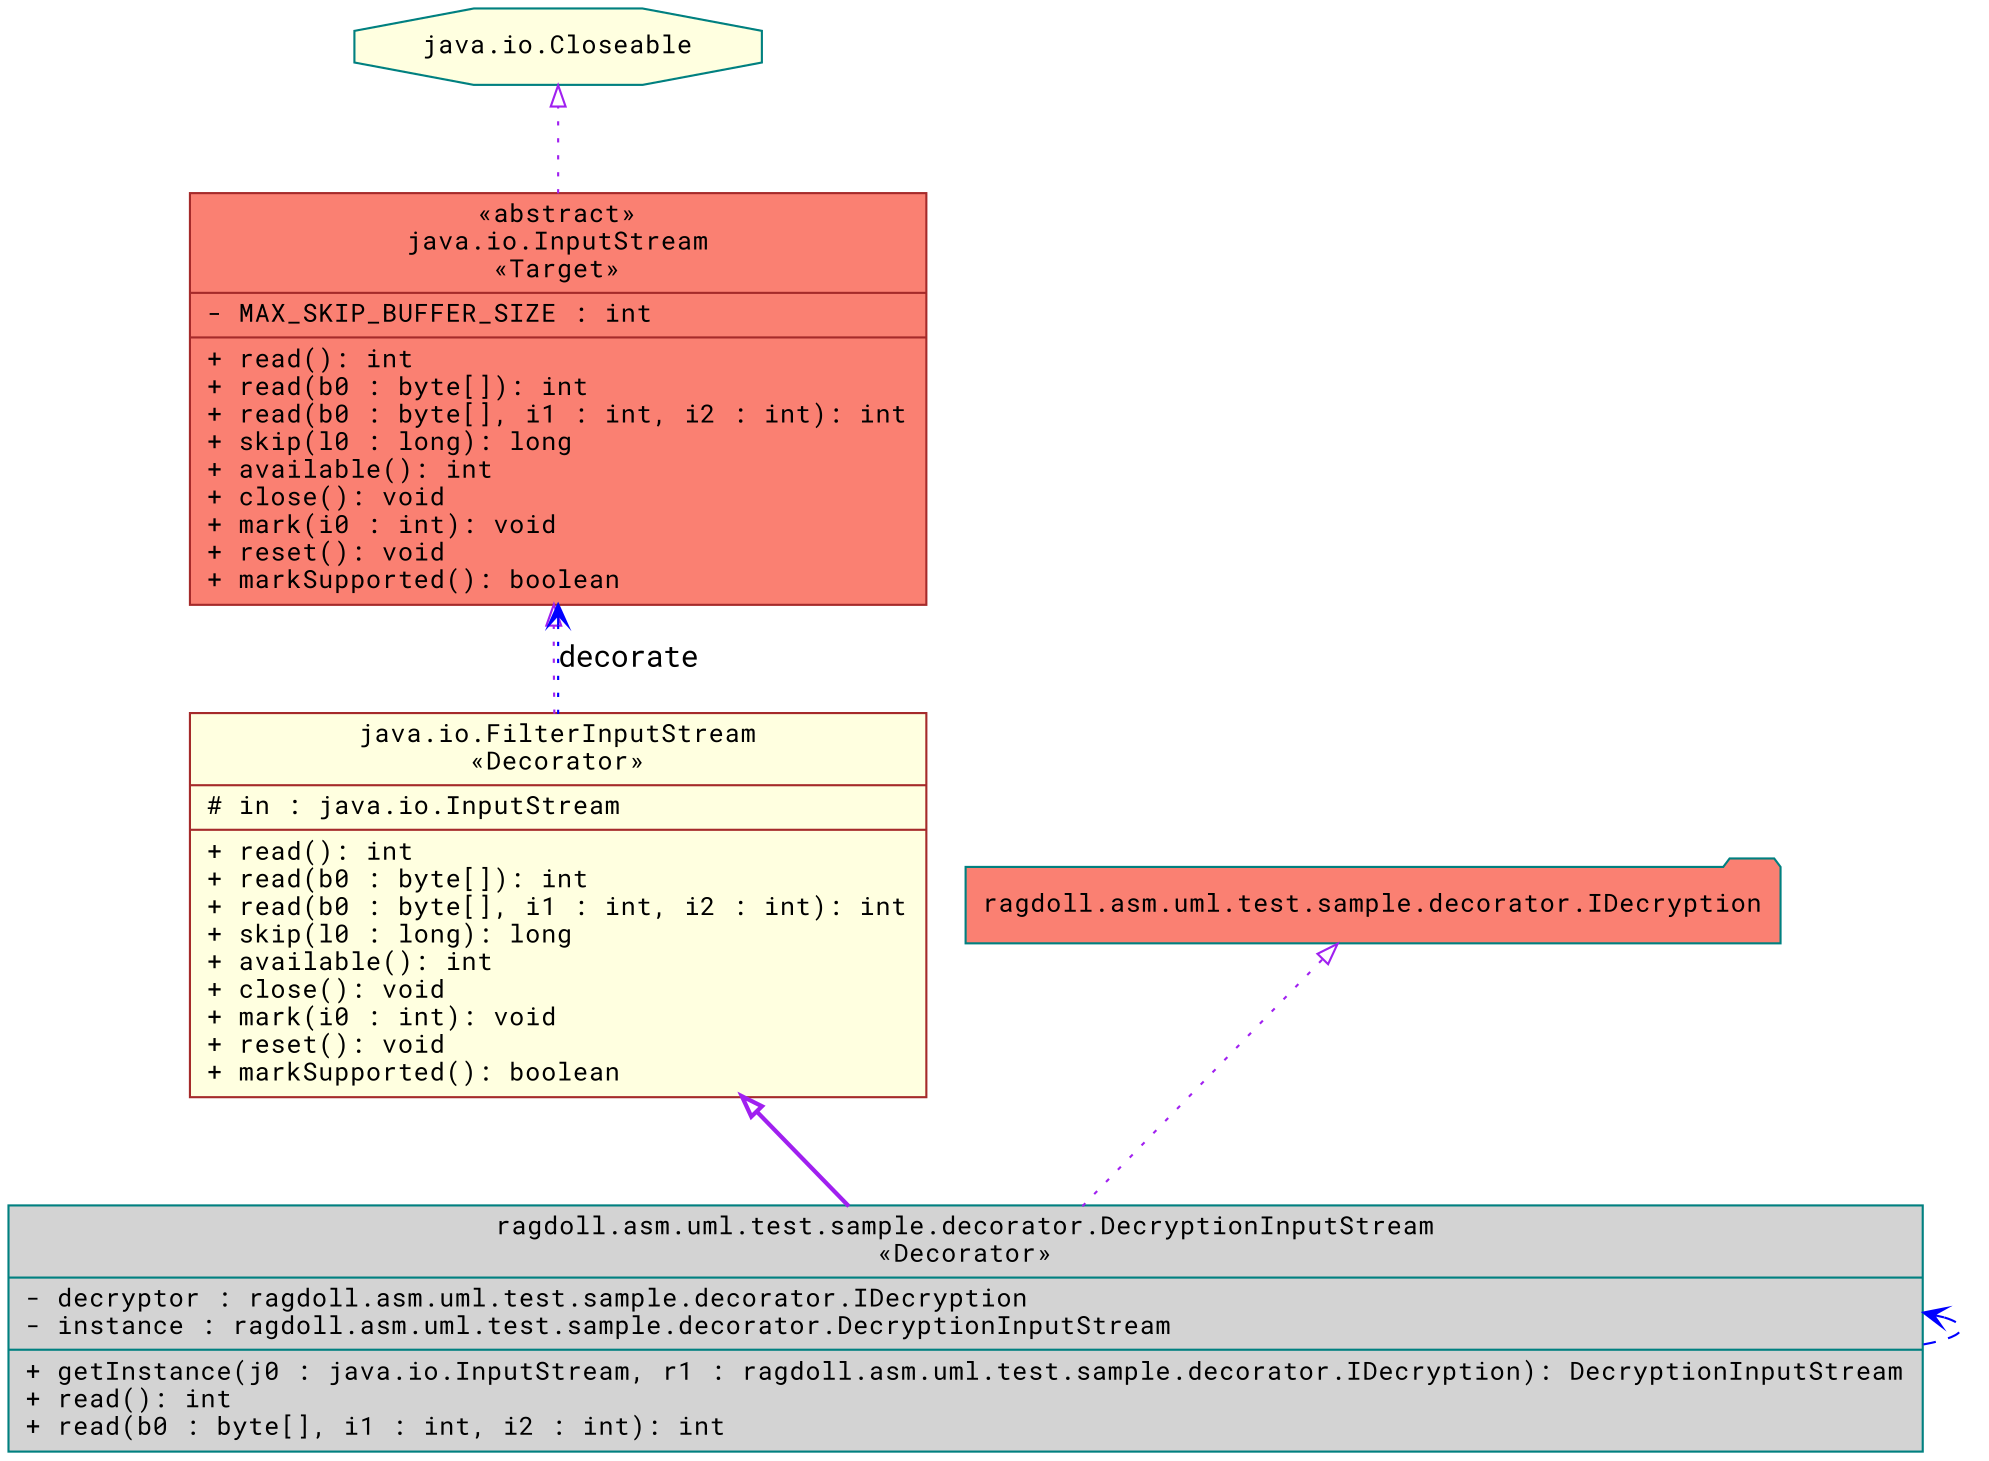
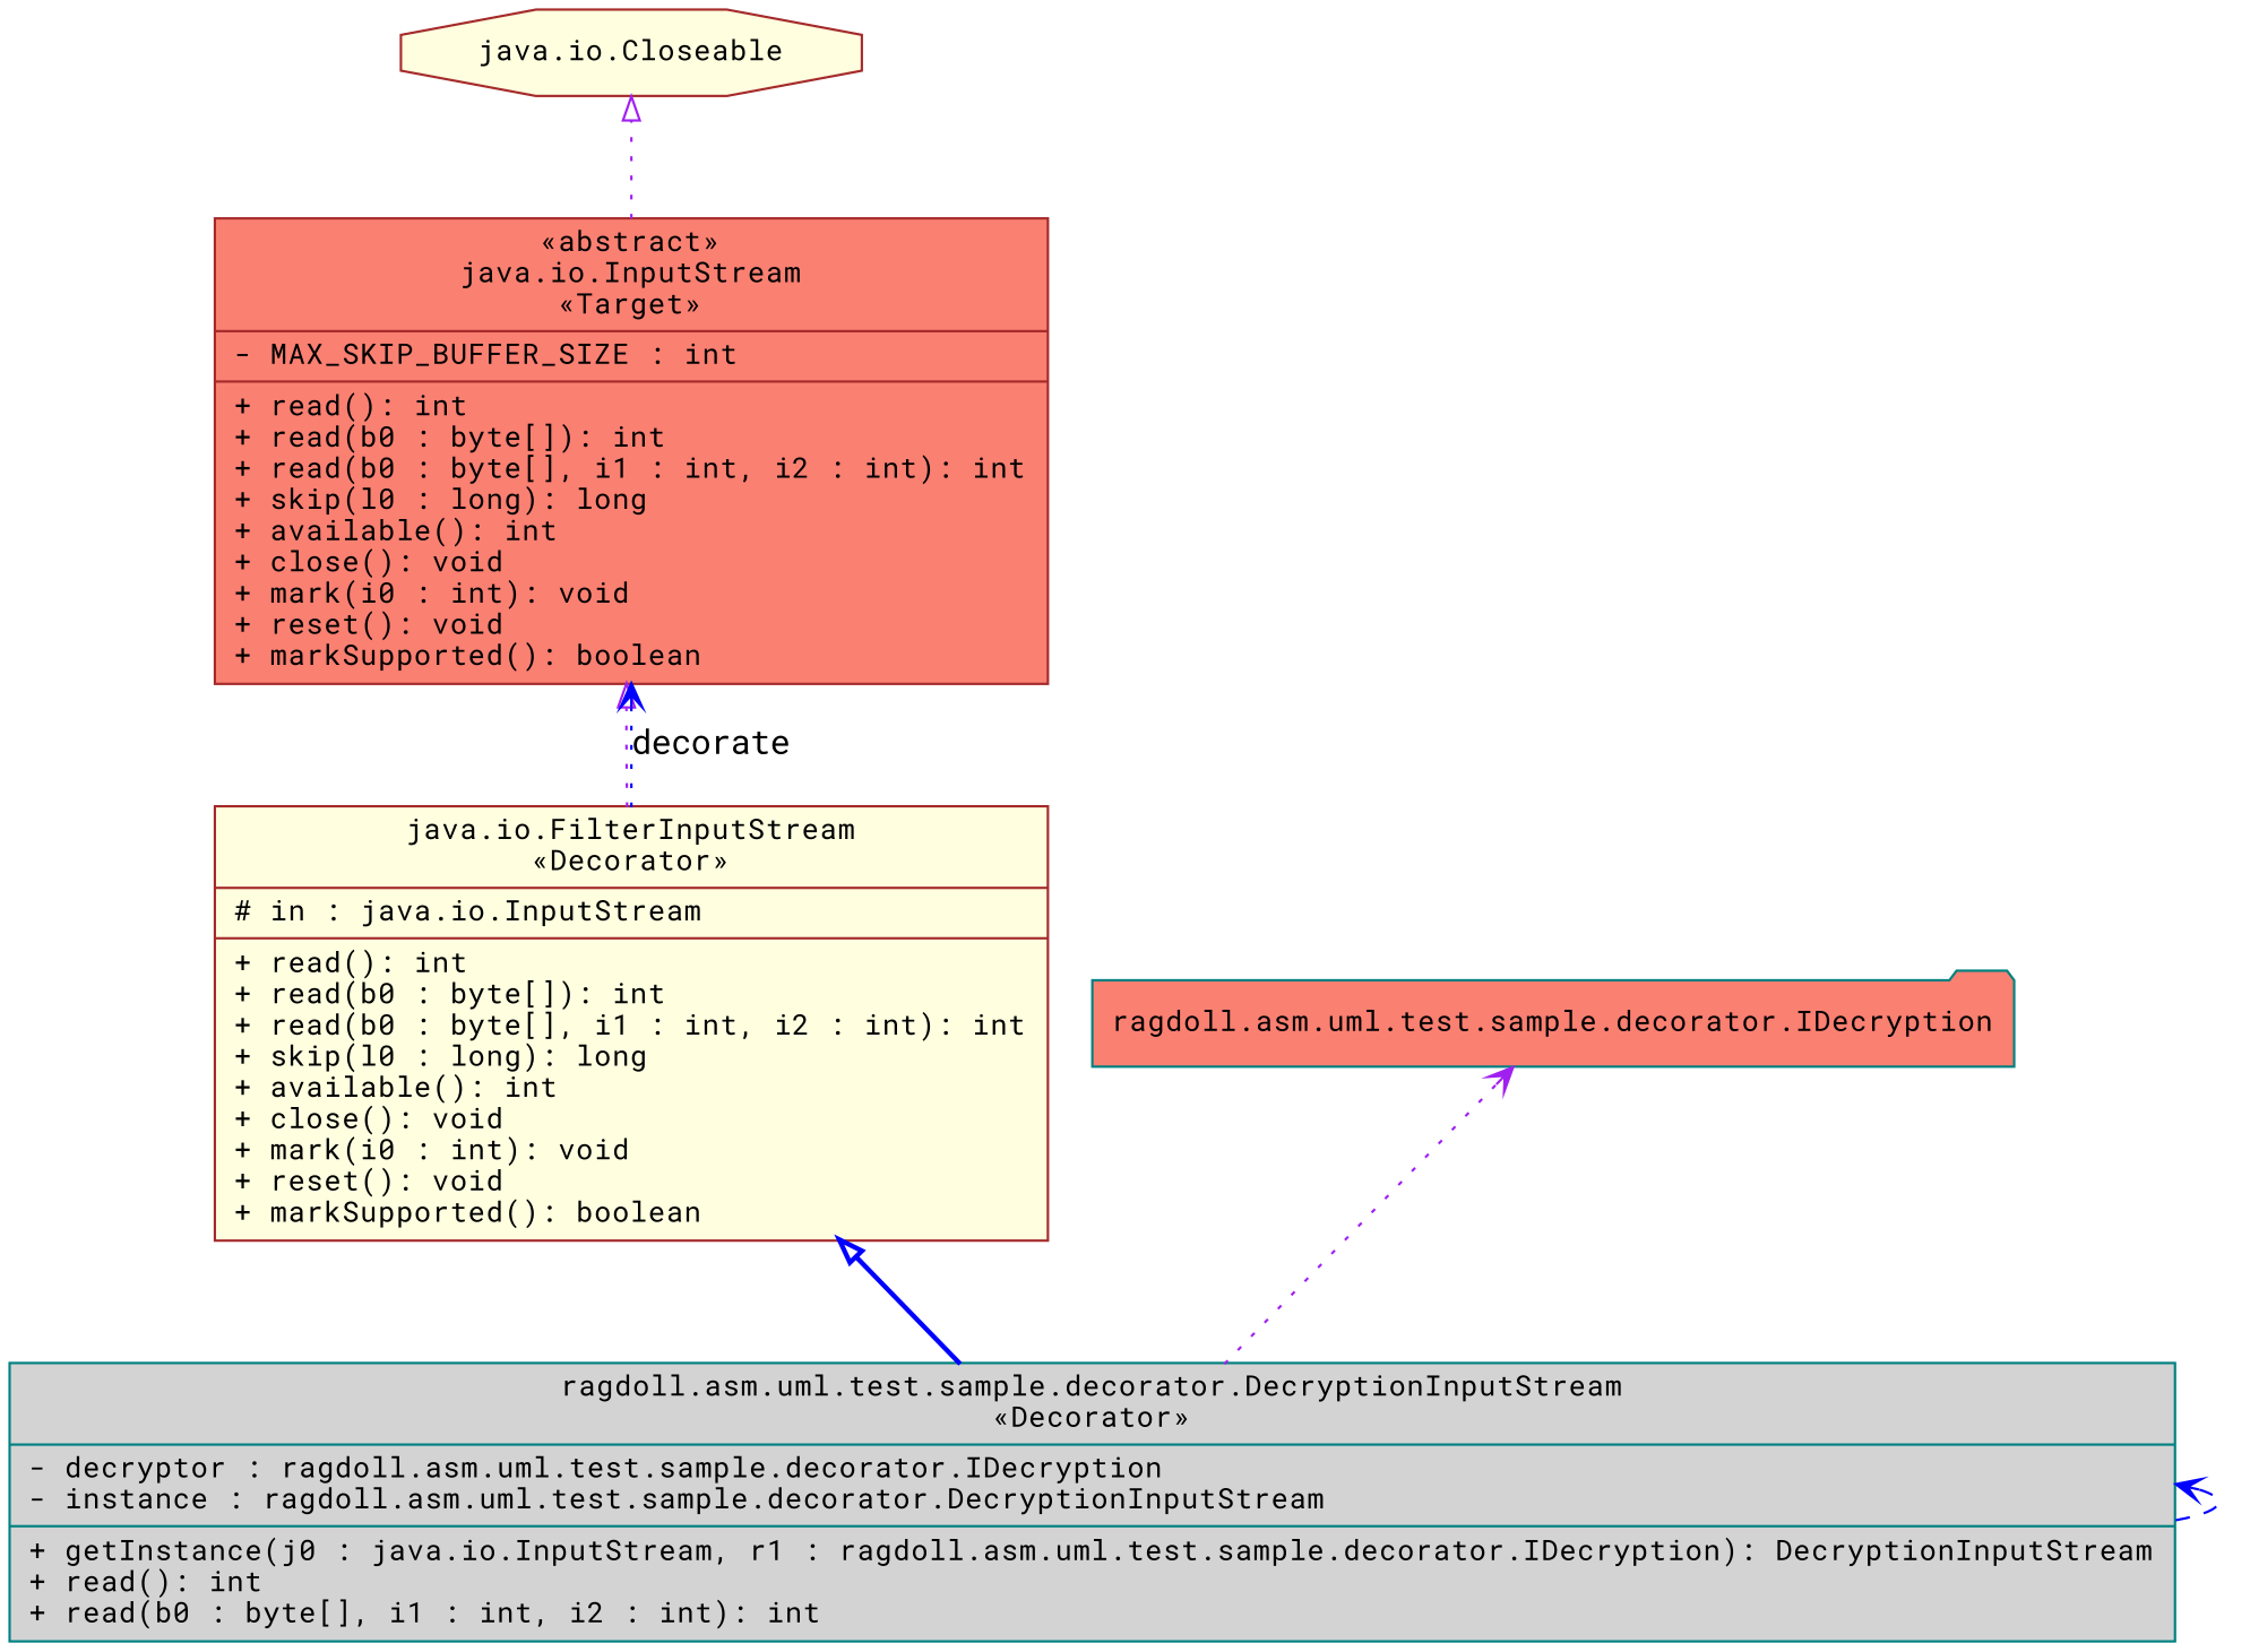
  digraph {
    fontname="Roboto Mono"
    fontsize=12
    rankdir=BT
    node [color=brown fillcolor=lightyellow fontname="Roboto Mono" fontsize=12 shape=record style=filled]
    edge [arrowhead=empty color=purple fontname="Roboto Mono" style=dotted]
    n1 [label="{java.io.FilterInputStream\n«Decorator»|# in : java.io.InputStream\l|+ read(): int\l+ read(b0 : byte[]): int\l+ read(b0 : byte[], i1 : int, i2 : int): int\l+ skip(l0 : long): long\l+ available(): int\l+ close(): void\l+ mark(i0 : int): void\l+ reset(): void\l+ markSupported(): boolean\l}"]
    n2 [fillcolor=salmon label="{«abstract»\njava.io.InputStream\n«Target»|- MAX_SKIP_BUFFER_SIZE : int\l|+ read(): int\l+ read(b0 : byte[]): int\l+ read(b0 : byte[], i1 : int, i2 : int): int\l+ skip(l0 : long): long\l+ available(): int\l+ close(): void\l+ mark(i0 : int): void\l+ reset(): void\l+ markSupported(): boolean\l}"]
-   "java.io.Closeable" [color=teal shape=octagon]
+   "java.io.Closeable" [shape=octagon]
    n4 [color=teal fillcolor=lightgrey label="{ragdoll.asm.uml.test.sample.decorator.DecryptionInputStream\n«Decorator»|- decryptor : ragdoll.asm.uml.test.sample.decorator.IDecryption\l- instance : ragdoll.asm.uml.test.sample.decorator.DecryptionInputStream\l|+ getInstance(j0 : java.io.InputStream, r1 : ragdoll.asm.uml.test.sample.decorator.IDecryption): DecryptionInputStream\l+ read(): int\l+ read(b0 : byte[], i1 : int, i2 : int): int\l}"]
    "ragdoll.asm.uml.test.sample.decorator.IDecryption" [color=teal fillcolor=salmon shape=folder]
    n1 -> n2
    n1 -> n2 [arrowhead=vee color=blue label=decorate]
    n2 -> "java.io.Closeable" [label=" "]
-   n4 -> n1 [label=" " style=bold]
+   n4 -> n1 [color=blue label=" " style=bold]
    n4 -> n4 [arrowhead=vee color=blue label=" " style=dashed]
-   n4 -> "ragdoll.asm.uml.test.sample.decorator.IDecryption" [label=" "]
+   n4 -> "ragdoll.asm.uml.test.sample.decorator.IDecryption" [arrowhead=vee label=" "]
  }
